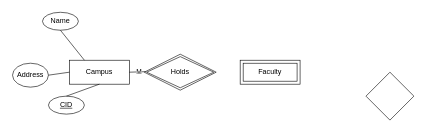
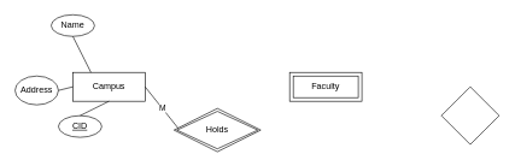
  <mxCell id="0" />
  <mxCell id="1" parent="0" />
- <mxCell id="2" value="Campus" style="rounded=0;whiteSpace=wrap;html=1;hachureGap=4;" vertex="1" parent="1"><mxGeometry x="115" y="100" width="100" height="40" as="geometry" /></mxCell>
+ <mxCell id="2" value="Campus" style="rounded=0;whiteSpace=wrap;html=1;hachureGap=4;" vertex="1" parent="1"><mxGeometry x="100" y="100" width="100" height="40" as="geometry" /></mxCell>
  <mxCell id="3" value="" style="rhombus;whiteSpace=wrap;html=1;" vertex="1" parent="1"><mxGeometry x="610" y="120" width="80" height="80" as="geometry" /></mxCell>
  <mxCell id="4" value="M" style="endArrow=none;html=1;rounded=0;exitX=1;exitY=0.5;exitDx=0;exitDy=0;entryX=0.058;entryY=0.483;entryDx=0;entryDy=0;entryPerimeter=0;" edge="1" parent="1" source="2" target="5"><mxGeometry width="50" height="50" relative="1" as="geometry"><mxPoint x="460" y="450" as="sourcePoint" /><mxPoint x="250" y="120" as="targetPoint" /></mxGeometry></mxCell>
- <mxCell id="5" value="Holds" style="shape=rhombus;double=1;perimeter=rhombusPerimeter;whiteSpace=wrap;html=1;align=center;" vertex="1" parent="1"><mxGeometry x="240" y="90" width="120" height="60" as="geometry" /></mxCell>
+ <mxCell id="5" value="Holds" style="shape=rhombus;double=1;perimeter=rhombusPerimeter;whiteSpace=wrap;html=1;align=center;" vertex="1" parent="1"><mxGeometry x="240" y="150" width="120" height="60" as="geometry" /></mxCell>
  <mxCell id="6" value="Faculty" style="shape=ext;margin=3;double=1;whiteSpace=wrap;html=1;align=center;" vertex="1" parent="1"><mxGeometry x="400" y="100" width="100" height="40" as="geometry" /></mxCell>
  <mxCell id="7" value="&lt;u&gt;CID&lt;/u&gt;" style="ellipse;whiteSpace=wrap;html=1;" vertex="1" parent="1"><mxGeometry x="80" y="160" width="60" height="30" as="geometry" /></mxCell>
  <mxCell id="8" value="" style="endArrow=none;html=1;rounded=0;exitX=0.5;exitY=1;exitDx=0;exitDy=0;entryX=0.5;entryY=0;entryDx=0;entryDy=0;" edge="1" parent="1" source="2" target="7"><mxGeometry width="50" height="50" relative="1" as="geometry"><mxPoint x="400" y="410" as="sourcePoint" /><mxPoint x="391.28" y="471.98" as="targetPoint" /></mxGeometry></mxCell>
  <mxCell id="9" value="Name" style="ellipse;whiteSpace=wrap;html=1;" vertex="1" parent="1"><mxGeometry x="70" y="20" width="60" height="30" as="geometry" /></mxCell>
  <mxCell id="10" value="" style="endArrow=none;html=1;rounded=0;exitX=0.25;exitY=0;exitDx=0;exitDy=0;entryX=0.5;entryY=1;entryDx=0;entryDy=0;" edge="1" parent="1" source="2" target="9"><mxGeometry width="50" height="50" relative="1" as="geometry"><mxPoint x="160" y="150" as="sourcePoint" /><mxPoint x="120" y="170" as="targetPoint" /></mxGeometry></mxCell>
  <mxCell id="11" value="Address" style="ellipse;whiteSpace=wrap;html=1;" vertex="1" parent="1"><mxGeometry x="20" y="105" width="60" height="40" as="geometry" /></mxCell>
  <mxCell id="12" value="" style="endArrow=none;html=1;rounded=0;exitX=0;exitY=0.5;exitDx=0;exitDy=0;entryX=1;entryY=0.5;entryDx=0;entryDy=0;" edge="1" parent="1" source="2" target="11"><mxGeometry width="50" height="50" relative="1" as="geometry"><mxPoint x="135" y="110" as="sourcePoint" /><mxPoint x="100" y="70" as="targetPoint" /></mxGeometry></mxCell>
